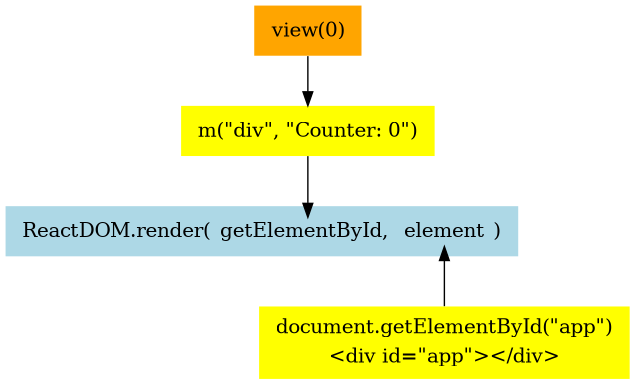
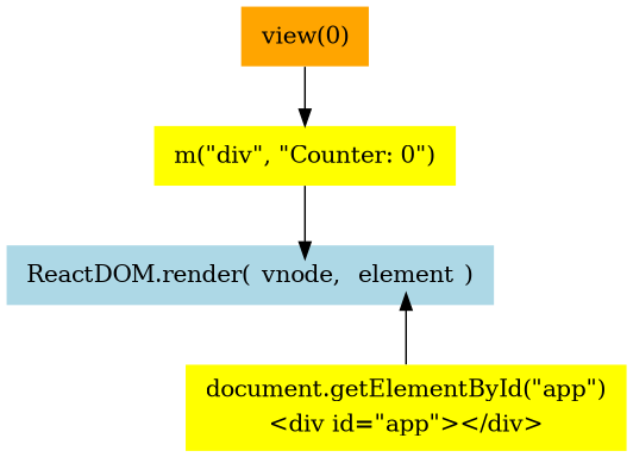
  digraph {
    node [fillcolor=yellow shape=plaintext style=filled]
-   n1 [fillcolor=lightblue label=<     <table border="0">       <tr>         <td>ReactDOM.render(</td>         <td port="vnode">getElementById, </td>         <td port="element">element</td>         <td>)</td>       </tr>     </table>   >]
+   n1 [fillcolor=lightblue label=<     <table border="0">       <tr>         <td>ReactDOM.render(</td>         <td port="vnode">vnode, </td>         <td port="element">element</td>         <td>)</td>       </tr>     </table>   >]
    n2 [label=<     <table border="0">       <tr>         <td>document.getElementById("app")</td>       </tr>       <tr>         <td>&lt;div id="app"&gt;&lt;/div&gt;</td>       </tr>     </table>   >]
    n3 [label=<     <table border="0">       <tr>         <td>m("div", "Counter: 0")</td>       </tr>     </table>   >]
    n4 [fillcolor=orange label=<     <table border="0">       <tr>         <td>view(0)</td>       </tr>     </table>   >]
    n1 -> n2 [dir=back tailport=element]
    n3 -> n1 [headport=vnode]
    n4 -> n3
  }
